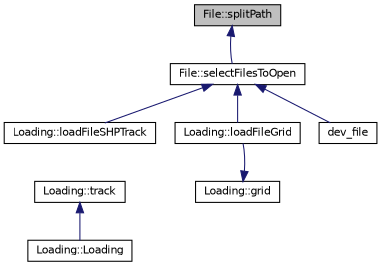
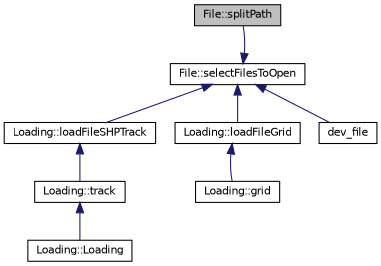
  digraph {
    rankdir=TB
    node [color=black fontname=Helvetica fontsize=10 shape=record]
    edge [color=midnightblue dir=back fontname=Helvetica fontsize=10 labelfontname=Helvetica labelfontsize=10 style=solid]
    n1 [fillcolor=grey75 fontcolor=black height=0.2 label="File::splitPath" style=filled width=0.4]
    n2 [height=0.2 label="File::selectFilesToOpen" width=0.4]
    n3 [height=0.2 label="Loading::loadFileSHPTrack" width=0.4]
    n4 [height=0.2 label="Loading::loadFileGrid" width=0.4]
    n5 [height=0.2 label=dev_file width=0.4]
    n6 [height=0.2 label="Loading::track" width=0.4]
    n7 [height=0.2 label="Loading::grid" width=0.4]
    n8 [height=0.2 label="Loading::Loading" width=0.4]
-   n1 -> n2
+   n2 -> n1
    n2 -> n3
    n2 -> n4
    n2 -> n5
-   n7 -> n4
+   n3 -> n6
+   n4 -> n7
    n6 -> n8
  }
